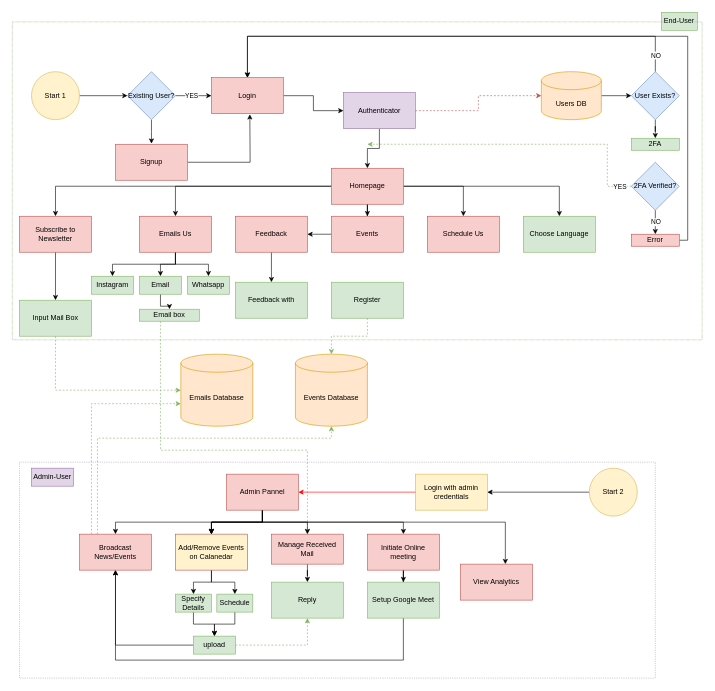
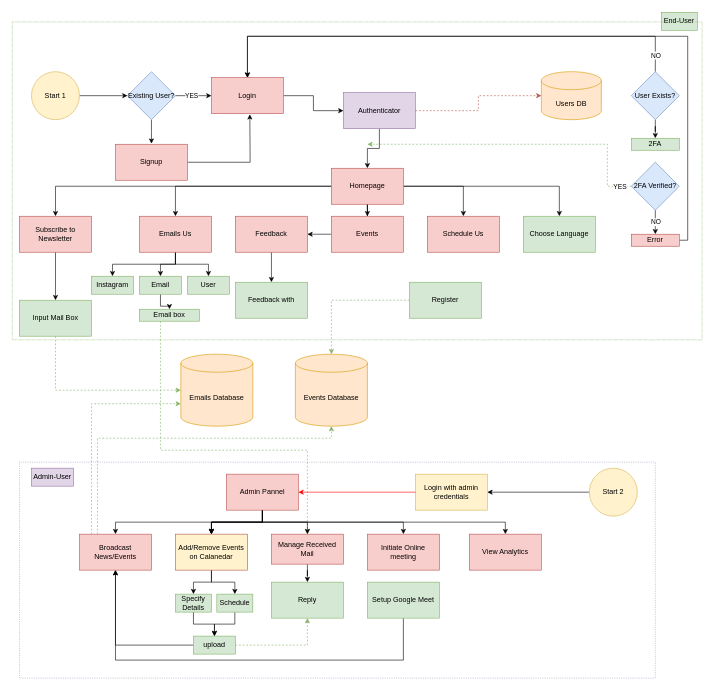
  <mxCell id="0" />
  <mxCell id="1" parent="0" />
  <mxCell id="2" value="" style="edgeStyle=orthogonalEdgeStyle;rounded=0;orthogonalLoop=1;jettySize=auto;html=1;" edge="1" parent="1" source="3" target="7"><mxGeometry relative="1" as="geometry" /></mxCell>
  <mxCell id="3" value="Start 1" style="ellipse;whiteSpace=wrap;html=1;aspect=fixed;fillColor=#fff2cc;strokeColor=#d6b656;" vertex="1" parent="1"><mxGeometry x="52" y="119" width="80" height="80" as="geometry" /></mxCell>
  <mxCell id="4" value="" style="edgeStyle=orthogonalEdgeStyle;rounded=0;orthogonalLoop=1;jettySize=auto;html=1;" edge="1" parent="1" source="7" target="9"><mxGeometry relative="1" as="geometry" /></mxCell>
  <mxCell id="5" value="YES" style="edgeLabel;html=1;align=center;verticalAlign=middle;resizable=0;points=[];" vertex="1" connectable="0" parent="4"><mxGeometry x="-0.133" y="1" relative="1" as="geometry"><mxPoint as="offset" /></mxGeometry></mxCell>
  <mxCell id="6" value="" style="edgeStyle=orthogonalEdgeStyle;rounded=0;orthogonalLoop=1;jettySize=auto;html=1;" edge="1" parent="1" source="7"><mxGeometry relative="1" as="geometry"><mxPoint x="252" y="239" as="targetPoint" /></mxGeometry></mxCell>
  <mxCell id="7" value="Existing User?" style="rhombus;whiteSpace=wrap;html=1;fillColor=#dae8fc;strokeColor=#6c8ebf;" vertex="1" parent="1"><mxGeometry x="212" y="119" width="80" height="80" as="geometry" /></mxCell>
  <mxCell id="8" value="" style="edgeStyle=orthogonalEdgeStyle;rounded=0;orthogonalLoop=1;jettySize=auto;html=1;" edge="1" parent="1" source="9" target="13"><mxGeometry relative="1" as="geometry" /></mxCell>
  <mxCell id="9" value="Login" style="whiteSpace=wrap;html=1;fillColor=#f8cecc;strokeColor=#b85450;" vertex="1" parent="1"><mxGeometry x="352" y="129" width="120" height="60" as="geometry" /></mxCell>
  <mxCell id="10" style="edgeStyle=orthogonalEdgeStyle;rounded=0;orthogonalLoop=1;jettySize=auto;html=1;" edge="1" parent="1" source="11"><mxGeometry relative="1" as="geometry"><mxPoint x="416" y="190" as="targetPoint" /></mxGeometry></mxCell>
  <mxCell id="11" value="Signup" style="whiteSpace=wrap;html=1;fillColor=#f8cecc;strokeColor=#b85450;" vertex="1" parent="1"><mxGeometry x="192" y="240" width="120" height="60" as="geometry" /></mxCell>
  <mxCell id="12" value="" style="edgeStyle=orthogonalEdgeStyle;rounded=0;orthogonalLoop=1;jettySize=auto;html=1;entryX=0.5;entryY=0;entryDx=0;entryDy=0;" edge="1" parent="1" source="13" target="20"><mxGeometry relative="1" as="geometry"><mxPoint x="612" y="269" as="targetPoint" /></mxGeometry></mxCell>
  <mxCell id="13" value="Authenticator" style="whiteSpace=wrap;html=1;fillColor=#e1d5e7;strokeColor=#9673a6;" vertex="1" parent="1"><mxGeometry x="572" y="154" width="120" height="60" as="geometry" /></mxCell>
  <mxCell id="14" value="" style="edgeStyle=orthogonalEdgeStyle;rounded=0;orthogonalLoop=1;jettySize=auto;html=1;" edge="1" parent="1" source="20" target="21"><mxGeometry relative="1" as="geometry" /></mxCell>
  <mxCell id="15" value="" style="edgeStyle=orthogonalEdgeStyle;rounded=0;orthogonalLoop=1;jettySize=auto;html=1;" edge="1" parent="1" source="20" target="22"><mxGeometry relative="1" as="geometry" /></mxCell>
  <mxCell id="16" value="" style="edgeStyle=orthogonalEdgeStyle;rounded=0;orthogonalLoop=1;jettySize=auto;html=1;exitX=0;exitY=0.5;exitDx=0;exitDy=0;" edge="1" parent="1" source="22" target="24"><mxGeometry relative="1" as="geometry" /></mxCell>
  <mxCell id="17" value="" style="edgeStyle=orthogonalEdgeStyle;rounded=0;orthogonalLoop=1;jettySize=auto;html=1;" edge="1" parent="1" source="20" target="28"><mxGeometry relative="1" as="geometry" /></mxCell>
  <mxCell id="18" value="" style="edgeStyle=orthogonalEdgeStyle;rounded=0;orthogonalLoop=1;jettySize=auto;html=1;" edge="1" parent="1" source="20" target="36"><mxGeometry relative="1" as="geometry" /></mxCell>
  <mxCell id="19" style="edgeStyle=orthogonalEdgeStyle;rounded=0;orthogonalLoop=1;jettySize=auto;html=1;exitX=1;exitY=0.5;exitDx=0;exitDy=0;entryX=0.5;entryY=0;entryDx=0;entryDy=0;" edge="1" parent="1" source="20" target="93"><mxGeometry relative="1" as="geometry" /></mxCell>
  <mxCell id="20" value="Homepage" style="whiteSpace=wrap;html=1;fillColor=#f8cecc;strokeColor=#b85450;" vertex="1" parent="1"><mxGeometry x="552" y="280" width="120" height="60" as="geometry" /></mxCell>
  <mxCell id="21" value="Schedule Us" style="whiteSpace=wrap;html=1;fillColor=#f8cecc;strokeColor=#b85450;" vertex="1" parent="1"><mxGeometry x="712" y="360" width="120" height="60" as="geometry" /></mxCell>
  <mxCell id="22" value="Events" style="whiteSpace=wrap;html=1;fillColor=#f8cecc;strokeColor=#b85450;" vertex="1" parent="1"><mxGeometry x="552" y="360" width="120" height="60" as="geometry" /></mxCell>
  <mxCell id="23" value="" style="edgeStyle=orthogonalEdgeStyle;rounded=0;orthogonalLoop=1;jettySize=auto;html=1;" edge="1" parent="1" source="24" target="30"><mxGeometry relative="1" as="geometry" /></mxCell>
  <mxCell id="24" value="Feedback" style="whiteSpace=wrap;html=1;fillColor=#f8cecc;strokeColor=#b85450;" vertex="1" parent="1"><mxGeometry x="392" y="360" width="120" height="60" as="geometry" /></mxCell>
  <mxCell id="25" value="" style="edgeStyle=orthogonalEdgeStyle;rounded=0;orthogonalLoop=1;jettySize=auto;html=1;" edge="1" parent="1" target="31"><mxGeometry relative="1" as="geometry"><mxPoint x="292" y="420" as="sourcePoint" /><Array as="points"><mxPoint x="292" y="440" /><mxPoint x="187" y="440" /></Array></mxGeometry></mxCell>
  <mxCell id="26" value="" style="edgeStyle=orthogonalEdgeStyle;rounded=0;orthogonalLoop=1;jettySize=auto;html=1;" edge="1" parent="1" source="28" target="33"><mxGeometry relative="1" as="geometry" /></mxCell>
  <mxCell id="27" style="edgeStyle=orthogonalEdgeStyle;rounded=0;orthogonalLoop=1;jettySize=auto;html=1;entryX=0.5;entryY=0;entryDx=0;entryDy=0;" edge="1" parent="1" source="28" target="34"><mxGeometry relative="1" as="geometry" /></mxCell>
  <mxCell id="28" value="Emails Us" style="whiteSpace=wrap;html=1;fillColor=#f8cecc;strokeColor=#b85450;" vertex="1" parent="1"><mxGeometry x="232" y="360" width="120" height="60" as="geometry" /></mxCell>
- <mxCell id="29" value="Register" style="whiteSpace=wrap;html=1;fillColor=#d5e8d4;strokeColor=#82b366;" vertex="1" parent="1"><mxGeometry x="552" y="470" width="120" height="60" as="geometry" /></mxCell>
+ <mxCell id="29" value="Register" style="whiteSpace=wrap;html=1;fillColor=#d5e8d4;strokeColor=#82b366;" vertex="1" parent="1"><mxGeometry x="682" y="470" width="120" height="60" as="geometry" /></mxCell>
  <mxCell id="30" value="Feedback with" style="whiteSpace=wrap;html=1;fillColor=#d5e8d4;strokeColor=#82b366;" vertex="1" parent="1"><mxGeometry x="392" y="470" width="120" height="60" as="geometry" /></mxCell>
  <mxCell id="31" value="Instagram" style="whiteSpace=wrap;html=1;fillColor=#d5e8d4;strokeColor=#82b366;" vertex="1" parent="1"><mxGeometry x="152" y="460" width="70" height="30" as="geometry" /></mxCell>
  <mxCell id="32" value="" style="edgeStyle=orthogonalEdgeStyle;rounded=0;orthogonalLoop=1;jettySize=auto;html=1;" edge="1" parent="1" source="33" target="43"><mxGeometry relative="1" as="geometry" /></mxCell>
  <mxCell id="33" value="Email" style="whiteSpace=wrap;html=1;fillColor=#d5e8d4;strokeColor=#82b366;" vertex="1" parent="1"><mxGeometry x="232" y="460" width="70" height="30" as="geometry" /></mxCell>
- <mxCell id="34" value="Whatsapp" style="whiteSpace=wrap;html=1;fillColor=#d5e8d4;strokeColor=#82b366;" vertex="1" parent="1"><mxGeometry x="312" y="460" width="70" height="30" as="geometry" /></mxCell>
+ <mxCell id="34" value="User" style="whiteSpace=wrap;html=1;fillColor=#d5e8d4;strokeColor=#82b366;" vertex="1" parent="1"><mxGeometry x="312" y="460" width="70" height="30" as="geometry" /></mxCell>
  <mxCell id="35" value="" style="edgeStyle=orthogonalEdgeStyle;rounded=0;orthogonalLoop=1;jettySize=auto;html=1;" edge="1" parent="1" source="36" target="37"><mxGeometry relative="1" as="geometry" /></mxCell>
  <mxCell id="36" value="Subscribe to Newsletter" style="whiteSpace=wrap;html=1;fillColor=#f8cecc;strokeColor=#b85450;" vertex="1" parent="1"><mxGeometry x="32" y="360" width="120" height="60" as="geometry" /></mxCell>
  <mxCell id="37" value="Input Mail Box" style="whiteSpace=wrap;html=1;fillColor=#d5e8d4;strokeColor=#82b366;" vertex="1" parent="1"><mxGeometry x="32" y="500" width="120" height="60" as="geometry" /></mxCell>
  <mxCell id="38" value="Emails Database" style="shape=cylinder3;whiteSpace=wrap;html=1;boundedLbl=1;backgroundOutline=1;size=15;fillColor=#ffe6cc;strokeColor=#d79b00;" vertex="1" parent="1"><mxGeometry x="301" y="590" width="120" height="120" as="geometry" /></mxCell>
  <mxCell id="39" style="edgeStyle=orthogonalEdgeStyle;rounded=0;orthogonalLoop=1;jettySize=auto;html=1;entryX=1;entryY=0.5;entryDx=0;entryDy=0;" edge="1" parent="1" source="41" target="69"><mxGeometry relative="1" as="geometry" /></mxCell>
  <mxCell id="40" value="End-User" style="text;html=1;align=center;verticalAlign=middle;whiteSpace=wrap;rounded=0;fillColor=#d5e8d4;strokeColor=#82b366;" vertex="1" parent="1"><mxGeometry x="1102" y="20" width="60" height="30" as="geometry" /></mxCell>
  <mxCell id="41" value="Start 2" style="ellipse;whiteSpace=wrap;html=1;aspect=fixed;fillColor=#fff2cc;strokeColor=#d6b656;" vertex="1" parent="1"><mxGeometry x="982" y="780" width="80" height="80" as="geometry" /></mxCell>
  <mxCell id="42" style="edgeStyle=orthogonalEdgeStyle;rounded=0;orthogonalLoop=1;jettySize=auto;html=1;entryX=0.5;entryY=0;entryDx=0;entryDy=0;dashed=1;fillColor=#d5e8d4;strokeColor=#82b366;" edge="1" parent="1" source="43" target="59"><mxGeometry relative="1" as="geometry"><Array as="points"><mxPoint x="267" y="750" /><mxPoint x="512" y="750" /></Array></mxGeometry></mxCell>
  <mxCell id="43" value="Email box" style="whiteSpace=wrap;html=1;fillColor=#d5e8d4;strokeColor=#82b366;" vertex="1" parent="1"><mxGeometry x="232" y="515" width="100" height="20" as="geometry" /></mxCell>
  <mxCell id="44" value="Events Database" style="shape=cylinder3;whiteSpace=wrap;html=1;boundedLbl=1;backgroundOutline=1;size=15;fillColor=#ffe6cc;strokeColor=#d79b00;" vertex="1" parent="1"><mxGeometry x="492" y="590" width="120" height="120" as="geometry" /></mxCell>
  <mxCell id="45" value="" style="edgeStyle=orthogonalEdgeStyle;rounded=0;orthogonalLoop=1;jettySize=auto;html=1;" edge="1" parent="1" source="52" target="54"><mxGeometry relative="1" as="geometry"><Array as="points"><mxPoint x="437" y="870" /><mxPoint x="192" y="870" /></Array></mxGeometry></mxCell>
  <mxCell id="46" value="" style="edgeStyle=orthogonalEdgeStyle;rounded=0;orthogonalLoop=1;jettySize=auto;html=1;" edge="1" parent="1" source="52" target="57"><mxGeometry relative="1" as="geometry" /></mxCell>
  <mxCell id="47" value="" style="edgeStyle=orthogonalEdgeStyle;rounded=0;orthogonalLoop=1;jettySize=auto;html=1;" edge="1" parent="1" source="52" target="57"><mxGeometry relative="1" as="geometry" /></mxCell>
  <mxCell id="48" value="" style="edgeStyle=orthogonalEdgeStyle;rounded=0;orthogonalLoop=1;jettySize=auto;html=1;" edge="1" parent="1" source="52" target="57"><mxGeometry relative="1" as="geometry" /></mxCell>
  <mxCell id="49" value="" style="edgeStyle=orthogonalEdgeStyle;rounded=0;orthogonalLoop=1;jettySize=auto;html=1;" edge="1" parent="1" source="52" target="57"><mxGeometry relative="1" as="geometry" /></mxCell>
  <mxCell id="50" style="edgeStyle=orthogonalEdgeStyle;rounded=0;orthogonalLoop=1;jettySize=auto;html=1;entryX=0.5;entryY=0;entryDx=0;entryDy=0;" edge="1" parent="1" source="52" target="62"><mxGeometry relative="1" as="geometry"><Array as="points"><mxPoint x="437" y="870" /><mxPoint x="672" y="870" /></Array></mxGeometry></mxCell>
  <mxCell id="51" style="edgeStyle=orthogonalEdgeStyle;rounded=0;orthogonalLoop=1;jettySize=auto;html=1;" edge="1" parent="1" source="52" target="88"><mxGeometry relative="1" as="geometry"><Array as="points"><mxPoint x="437" y="870" /><mxPoint x="842" y="870" /></Array></mxGeometry></mxCell>
  <mxCell id="52" value="Admin Pannel" style="whiteSpace=wrap;html=1;fillColor=#f8cecc;strokeColor=#b85450;" vertex="1" parent="1"><mxGeometry x="377" y="790" width="120" height="60" as="geometry" /></mxCell>
  <mxCell id="53" style="edgeStyle=orthogonalEdgeStyle;rounded=0;orthogonalLoop=1;jettySize=auto;html=1;exitX=0.25;exitY=0;exitDx=0;exitDy=0;fillColor=#d5e8d4;strokeColor=#82b366;dashed=1;" edge="1" parent="1" source="54" target="44"><mxGeometry relative="1" as="geometry"><Array as="points"><mxPoint x="162" y="730" /><mxPoint x="552" y="730" /></Array></mxGeometry></mxCell>
  <mxCell id="54" value="Broadcast News/Events" style="whiteSpace=wrap;html=1;fillColor=#f8cecc;strokeColor=#b85450;" vertex="1" parent="1"><mxGeometry x="132" y="890" width="120" height="60" as="geometry" /></mxCell>
  <mxCell id="55" value="" style="edgeStyle=orthogonalEdgeStyle;rounded=0;orthogonalLoop=1;jettySize=auto;html=1;" edge="1" parent="1" source="57" target="64"><mxGeometry relative="1" as="geometry" /></mxCell>
  <mxCell id="56" style="edgeStyle=orthogonalEdgeStyle;rounded=0;orthogonalLoop=1;jettySize=auto;html=1;entryX=0.5;entryY=0;entryDx=0;entryDy=0;" edge="1" parent="1" source="57" target="66"><mxGeometry relative="1" as="geometry" /></mxCell>
  <mxCell id="57" value="Add/Remove Events on Calanedar" style="whiteSpace=wrap;html=1;fillColor=#fff2cc;strokeColor=#b85450;" vertex="1" parent="1"><mxGeometry x="292" y="890" width="120" height="60" as="geometry" /></mxCell>
  <mxCell id="58" value="" style="edgeStyle=orthogonalEdgeStyle;rounded=0;orthogonalLoop=1;jettySize=auto;html=1;" edge="1" parent="1" source="59" target="71"><mxGeometry relative="1" as="geometry" /></mxCell>
  <mxCell id="59" value="Manage Received Mail" style="whiteSpace=wrap;html=1;fillColor=#f8cecc;strokeColor=#b85450;" vertex="1" parent="1"><mxGeometry x="452" y="890" width="120" height="50" as="geometry" /></mxCell>
  <mxCell id="60" style="edgeStyle=orthogonalEdgeStyle;rounded=0;orthogonalLoop=1;jettySize=auto;html=1;entryX=0.5;entryY=0;entryDx=0;entryDy=0;" edge="1" parent="1" source="52" target="59"><mxGeometry relative="1" as="geometry"><Array as="points"><mxPoint x="437" y="870" /><mxPoint x="512" y="870" /></Array></mxGeometry></mxCell>
- <mxCell id="61" value="" style="edgeStyle=orthogonalEdgeStyle;rounded=0;orthogonalLoop=1;jettySize=auto;html=1;" edge="1" parent="1" source="62" target="87"><mxGeometry relative="1" as="geometry" /></mxCell>
  <mxCell id="62" value="Initiate Online meeting" style="whiteSpace=wrap;html=1;fillColor=#f8cecc;strokeColor=#b85450;" vertex="1" parent="1"><mxGeometry x="612" y="890" width="120" height="60" as="geometry" /></mxCell>
  <mxCell id="63" style="edgeStyle=orthogonalEdgeStyle;rounded=0;orthogonalLoop=1;jettySize=auto;html=1;entryX=0.5;entryY=0;entryDx=0;entryDy=0;" edge="1" parent="1" source="64" target="68"><mxGeometry relative="1" as="geometry" /></mxCell>
  <mxCell id="64" value="Specify Details" style="whiteSpace=wrap;html=1;fillColor=#d5e8d4;strokeColor=#82b366;" vertex="1" parent="1"><mxGeometry x="292" y="990" width="60" height="30" as="geometry" /></mxCell>
  <mxCell id="65" style="edgeStyle=orthogonalEdgeStyle;rounded=0;orthogonalLoop=1;jettySize=auto;html=1;entryX=0.5;entryY=0;entryDx=0;entryDy=0;" edge="1" parent="1" source="66" target="68"><mxGeometry relative="1" as="geometry" /></mxCell>
  <mxCell id="66" value="Schedule" style="whiteSpace=wrap;html=1;fillColor=#d5e8d4;strokeColor=#82b366;" vertex="1" parent="1"><mxGeometry x="361" y="990" width="60" height="30" as="geometry" /></mxCell>
  <mxCell id="67" style="edgeStyle=orthogonalEdgeStyle;rounded=0;orthogonalLoop=1;jettySize=auto;html=1;entryX=0.5;entryY=1;entryDx=0;entryDy=0;" edge="1" parent="1" source="68" target="54"><mxGeometry relative="1" as="geometry" /></mxCell>
  <mxCell id="68" value="upload" style="rounded=0;whiteSpace=wrap;html=1;fillColor=#d5e8d4;strokeColor=#82b366;" vertex="1" parent="1"><mxGeometry x="322" y="1060" width="70" height="30" as="geometry" /></mxCell>
  <mxCell id="69" value="Login with admin credentials" style="rounded=0;whiteSpace=wrap;html=1;fillColor=#fff2cc;strokeColor=#d6b656;" vertex="1" parent="1"><mxGeometry x="692" y="790" width="120" height="60" as="geometry" /></mxCell>
  <mxCell id="70" value="" style="endArrow=classic;html=1;rounded=0;exitX=0;exitY=0.5;exitDx=0;exitDy=0;entryX=1;entryY=0.5;entryDx=0;entryDy=0;fillColor=#f8cecc;strokeColor=#FF0000;" edge="1" parent="1" source="69" target="52"><mxGeometry width="50" height="50" relative="1" as="geometry"><mxPoint x="522" y="910" as="sourcePoint" /><mxPoint x="572" y="860" as="targetPoint" /></mxGeometry></mxCell>
  <mxCell id="71" value="Reply" style="whiteSpace=wrap;html=1;fillColor=#d5e8d4;strokeColor=#82b366;" vertex="1" parent="1"><mxGeometry x="452" y="970" width="120" height="60" as="geometry" /></mxCell>
  <mxCell id="72" value="Admin-User" style="text;html=1;align=center;verticalAlign=middle;whiteSpace=wrap;rounded=0;fillColor=#e1d5e7;strokeColor=#9673a6;" vertex="1" parent="1"><mxGeometry x="52" y="780" width="70" height="30" as="geometry" /></mxCell>
- <mxCell id="73" style="edgeStyle=orthogonalEdgeStyle;rounded=0;orthogonalLoop=1;jettySize=auto;html=1;exitX=1;exitY=0.5;exitDx=0;exitDy=0;exitPerimeter=0;entryX=0;entryY=0.5;entryDx=0;entryDy=0;" edge="1" parent="1" source="74" target="79"><mxGeometry relative="1" as="geometry" /></mxCell>
  <mxCell id="74" value="Users DB" style="shape=cylinder3;whiteSpace=wrap;html=1;boundedLbl=1;backgroundOutline=1;size=15;fillColor=#ffe6cc;strokeColor=#d79b00;" vertex="1" parent="1"><mxGeometry x="902" y="119" width="100" height="80" as="geometry" /></mxCell>
  <mxCell id="75" style="edgeStyle=orthogonalEdgeStyle;rounded=0;orthogonalLoop=1;jettySize=auto;html=1;entryX=0;entryY=0.5;entryDx=0;entryDy=0;entryPerimeter=0;dashed=1;fillColor=#f8cecc;strokeColor=#b85450;" edge="1" parent="1" source="13" target="74"><mxGeometry relative="1" as="geometry" /></mxCell>
  <mxCell id="76" style="edgeStyle=orthogonalEdgeStyle;rounded=0;orthogonalLoop=1;jettySize=auto;html=1;entryX=0.5;entryY=0;entryDx=0;entryDy=0;" edge="1" parent="1" source="79" target="9"><mxGeometry relative="1" as="geometry"><Array as="points"><mxPoint x="1092" y="60" /><mxPoint x="412" y="60" /></Array></mxGeometry></mxCell>
  <mxCell id="77" value="NO" style="edgeLabel;html=1;align=center;verticalAlign=middle;resizable=0;points=[];" vertex="1" connectable="0" parent="76"><mxGeometry x="-0.93" relative="1" as="geometry"><mxPoint as="offset" /></mxGeometry></mxCell>
  <mxCell id="78" value="" style="edgeStyle=orthogonalEdgeStyle;rounded=0;orthogonalLoop=1;jettySize=auto;html=1;" edge="1" parent="1" source="79" target="80"><mxGeometry relative="1" as="geometry" /></mxCell>
  <mxCell id="79" value="User Exists?" style="rhombus;whiteSpace=wrap;html=1;fillColor=#dae8fc;strokeColor=#6c8ebf;" vertex="1" parent="1"><mxGeometry x="1052" y="119" width="80" height="80" as="geometry" /></mxCell>
  <mxCell id="80" value="2FA" style="whiteSpace=wrap;html=1;fillColor=#d5e8d4;strokeColor=#82b366;" vertex="1" parent="1"><mxGeometry x="1052" y="230" width="80" height="20" as="geometry" /></mxCell>
  <mxCell id="81" style="edgeStyle=orthogonalEdgeStyle;rounded=0;orthogonalLoop=1;jettySize=auto;html=1;fillColor=#d5e8d4;strokeColor=#82b366;dashed=1;" edge="1" parent="1" source="85"><mxGeometry relative="1" as="geometry"><mxPoint x="612" y="240" as="targetPoint" /><Array as="points"><mxPoint x="1012" y="310" /><mxPoint x="1012" y="240" /></Array></mxGeometry></mxCell>
  <mxCell id="82" value="YES" style="edgeLabel;html=1;align=center;verticalAlign=middle;resizable=0;points=[];" vertex="1" connectable="0" parent="81"><mxGeometry x="-0.922" relative="1" as="geometry"><mxPoint as="offset" /></mxGeometry></mxCell>
  <mxCell id="83" style="edgeStyle=orthogonalEdgeStyle;rounded=0;orthogonalLoop=1;jettySize=auto;html=1;exitX=0.5;exitY=1;exitDx=0;exitDy=0;entryX=0.5;entryY=0;entryDx=0;entryDy=0;" edge="1" parent="1" source="85" target="96"><mxGeometry relative="1" as="geometry" /></mxCell>
  <mxCell id="84" value="NO" style="edgeLabel;html=1;align=center;verticalAlign=middle;resizable=0;points=[];" vertex="1" connectable="0" parent="83"><mxGeometry x="-0.05" relative="1" as="geometry"><mxPoint as="offset" /></mxGeometry></mxCell>
  <mxCell id="85" value="2FA Verified?" style="rhombus;whiteSpace=wrap;html=1;fillColor=#dae8fc;strokeColor=#6c8ebf;" vertex="1" parent="1"><mxGeometry x="1052" y="270" width="80" height="80" as="geometry" /></mxCell>
  <mxCell id="86" style="edgeStyle=orthogonalEdgeStyle;rounded=0;orthogonalLoop=1;jettySize=auto;html=1;" edge="1" parent="1" source="87"><mxGeometry relative="1" as="geometry"><mxPoint x="192" y="950" as="targetPoint" /><Array as="points"><mxPoint x="672" y="1100" /><mxPoint x="192" y="1100" /></Array></mxGeometry></mxCell>
  <mxCell id="87" value="Setup Google Meet" style="whiteSpace=wrap;html=1;fillColor=#d5e8d4;strokeColor=#82b366;" vertex="1" parent="1"><mxGeometry x="612" y="970" width="120" height="60" as="geometry" /></mxCell>
- <mxCell id="88" value="View Analytics" style="whiteSpace=wrap;html=1;fillColor=#f8cecc;strokeColor=#b85450;" vertex="1" parent="1"><mxGeometry x="767" y="940" width="120" height="60" as="geometry" /></mxCell>
+ <mxCell id="88" value="View Analytics" style="whiteSpace=wrap;html=1;fillColor=#f8cecc;strokeColor=#b85450;" vertex="1" parent="1"><mxGeometry x="782" y="890" width="120" height="60" as="geometry" /></mxCell>
  <mxCell id="89" style="edgeStyle=orthogonalEdgeStyle;rounded=0;orthogonalLoop=1;jettySize=auto;html=1;entryX=0;entryY=0.5;entryDx=0;entryDy=0;entryPerimeter=0;dashed=1;fillColor=#d5e8d4;strokeColor=#82b366;" edge="1" parent="1" source="37" target="38"><mxGeometry relative="1" as="geometry"><Array as="points"><mxPoint x="92" y="650" /></Array></mxGeometry></mxCell>
  <mxCell id="90" style="edgeStyle=orthogonalEdgeStyle;rounded=0;orthogonalLoop=1;jettySize=auto;html=1;exitX=0.167;exitY=0;exitDx=0;exitDy=0;entryX=0;entryY=0;entryDx=0;entryDy=82.5;entryPerimeter=0;dashed=1;fillColor=#d5e8d4;strokeColor=#82b366;exitPerimeter=0;" edge="1" parent="1" source="54" target="38"><mxGeometry relative="1" as="geometry" /></mxCell>
  <mxCell id="91" style="edgeStyle=orthogonalEdgeStyle;rounded=0;orthogonalLoop=1;jettySize=auto;html=1;fillColor=#d5e8d4;strokeColor=#82b366;dashed=1;" edge="1" parent="1" source="68" target="71"><mxGeometry relative="1" as="geometry" /></mxCell>
  <mxCell id="92" style="edgeStyle=orthogonalEdgeStyle;rounded=0;orthogonalLoop=1;jettySize=auto;html=1;entryX=0.5;entryY=0;entryDx=0;entryDy=0;entryPerimeter=0;dashed=1;fillColor=#d5e8d4;strokeColor=#82b366;" edge="1" parent="1" source="29" target="44"><mxGeometry relative="1" as="geometry" /></mxCell>
  <mxCell id="93" value="Choose Language" style="whiteSpace=wrap;html=1;fillColor=#d5e8d4;strokeColor=#82b366;" vertex="1" parent="1"><mxGeometry x="872" y="360" width="120" height="60" as="geometry" /></mxCell>
  <mxCell id="94" value="" style="rounded=0;whiteSpace=wrap;html=1;fillColor=none;strokeColor=#9673a6;dashed=1;dashPattern=1 2;" vertex="1" parent="1"><mxGeometry x="32" y="770" width="1060" height="360" as="geometry" /></mxCell>
  <mxCell id="95" style="edgeStyle=orthogonalEdgeStyle;rounded=0;orthogonalLoop=1;jettySize=auto;html=1;entryX=0.5;entryY=0;entryDx=0;entryDy=0;" edge="1" parent="1" source="96" target="9"><mxGeometry relative="1" as="geometry"><Array as="points"><mxPoint x="1146" y="400" /><mxPoint x="1146" y="60" /><mxPoint x="412" y="60" /></Array></mxGeometry></mxCell>
  <mxCell id="96" value="Error" style="whiteSpace=wrap;html=1;fillColor=#f8cecc;strokeColor=#b85450;" vertex="1" parent="1"><mxGeometry x="1052" y="390" width="80" height="20" as="geometry" /></mxCell>
  <mxCell id="97" value="" style="rounded=0;whiteSpace=wrap;html=1;fillColor=none;strokeColor=#82b366;dashed=1;dashPattern=1 1;" vertex="1" parent="1"><mxGeometry x="20" y="36" width="1150" height="530" as="geometry" /></mxCell>
